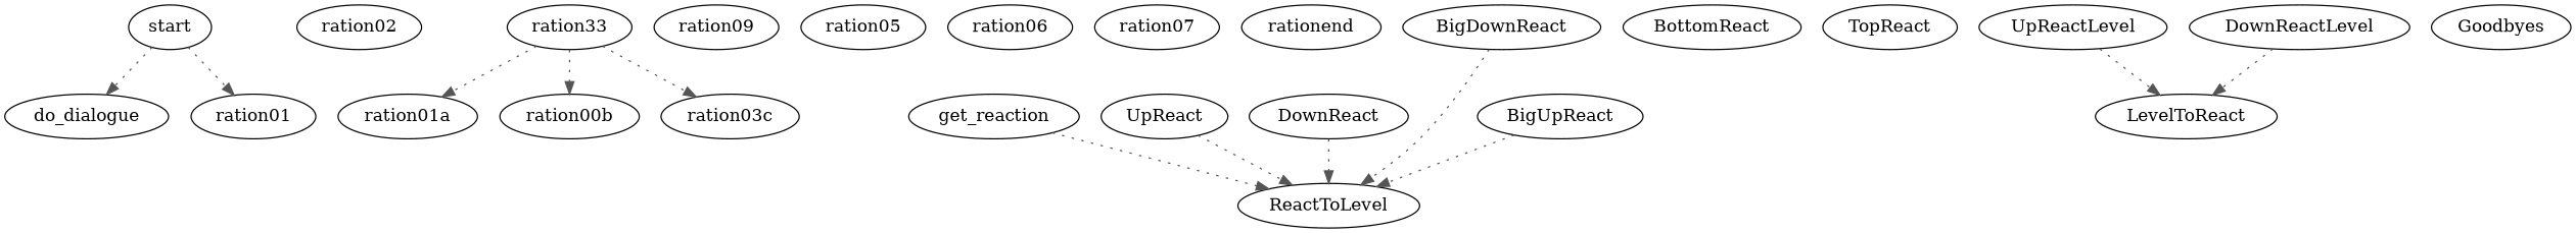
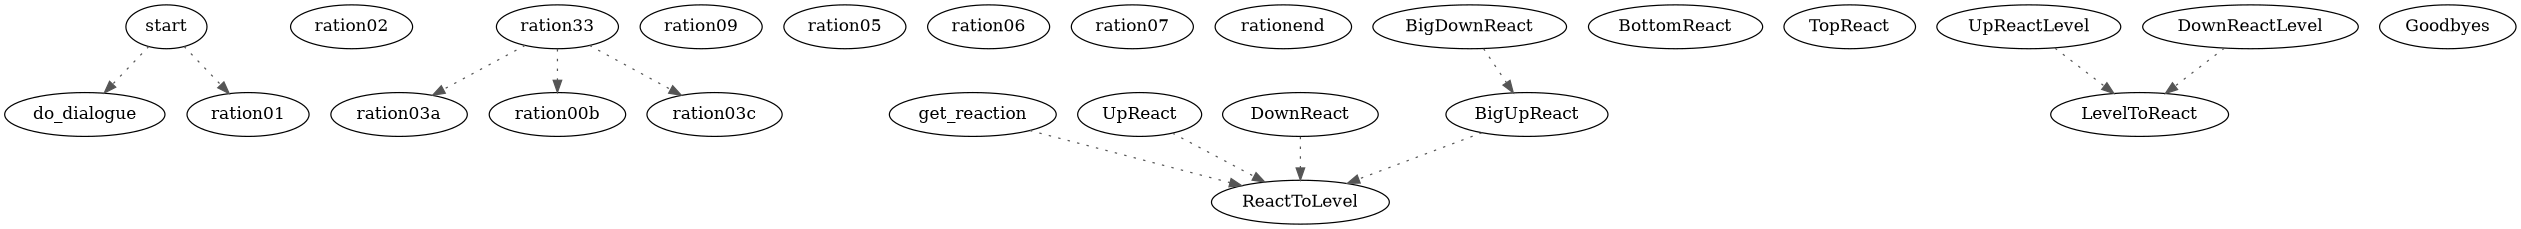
  digraph {
    node [color="#000000" fillcolor="#FFFFFF" style=filled]
    edge [color="#555555" style=dotted]
    start
    do_dialogue
    ration01
    ration02
    n5 [label=ration33]
-   ration03a [label=ration01a]
+   ration03a
    n7 [label=ration00b]
    ration03c
    n9 [label=ration09]
    ration05
    ration06
    ration07
    rationend
    get_reaction
    ReactToLevel
    UpReact
    DownReact
    BottomReact
    TopReact
    BigUpReact
    BigDownReact
    UpReactLevel
    LevelToReact
    DownReactLevel
    Goodbyes
    start -> do_dialogue
    start -> ration01
    n5 -> ration03a
    n5 -> n7
    n5 -> ration03c
    get_reaction -> ReactToLevel
    UpReact -> ReactToLevel
    DownReact -> ReactToLevel
    BigUpReact -> ReactToLevel
-   BigDownReact -> ReactToLevel
+   BigDownReact -> BigUpReact
    UpReactLevel -> LevelToReact
    DownReactLevel -> LevelToReact
  }
